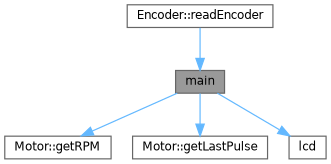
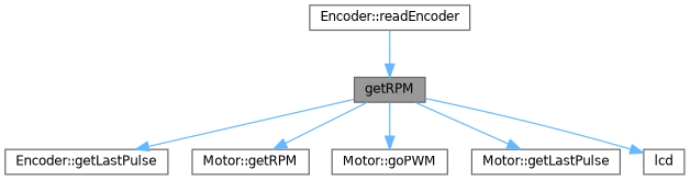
  digraph {
    rankdir=TB
    node [color=grey40 fillcolor=white fontname=Helvetica fontsize=10 shape=box style=filled]
    edge [color=steelblue1 fontname=Helvetica fontsize=10 labelfontname=Helvetica labelfontsize=10 style=solid]
-   n1 [color=gray40 fillcolor=grey60 fontcolor=black height=0.2 label=main width=0.4]
+   n1 [color=gray40 fillcolor=grey60 fontcolor=black height=0.2 label=getRPM width=0.4]
+   n2 [height=0.2 label="Encoder::getLastPulse" width=0.4]
    n3 [height=0.2 label="Motor::getRPM" width=0.4]
+   n4 [height=0.2 label="Motor::goPWM" width=0.4]
    n5 [height=0.2 label="Motor::getLastPulse" width=0.4]
    n6 [height=0.2 label=lcd width=0.4]
    n7 [height=0.2 label="Encoder::readEncoder" width=0.4]
+   n1 -> n2
    n1 -> n3
+   n1 -> n4
    n1 -> n5
    n1 -> n6
    n7 -> n1
  }
